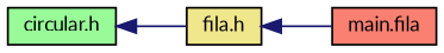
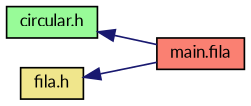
  digraph {
    fontname=Lato
    rankdir=LR
    node [color=black fontname=Lato fontsize=10 shape=box style=filled]
    edge [color=midnightblue dir=back fontname=Lato fontsize=10 labelfontname=Helvetica labelfontsize=10 style=solid]
    n1 [fillcolor=palegreen fontcolor=black height=0.2 label="circular.h" width=0.4]
    n2 [fillcolor=khaki height=0.2 label="fila.h" width=0.4]
    n3 [fillcolor=salmon height=0.2 label="main.fila" width=0.4]
-   n1 -> n2
+   n1 -> n3
    n2 -> n3
  }
